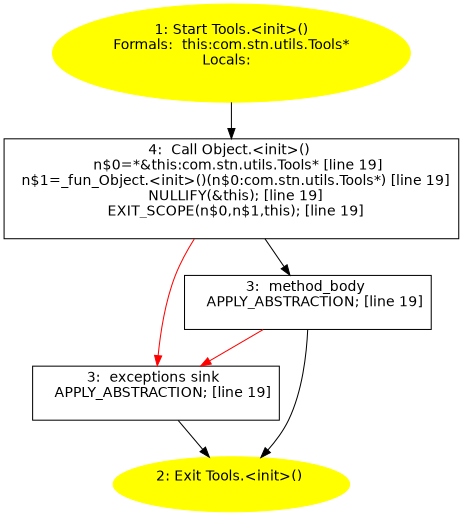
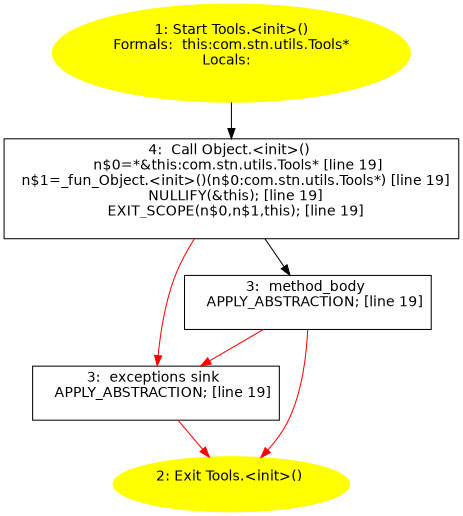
  digraph {
    fontname="DejaVu Sans"
    node [fontname="DejaVu Sans" shape=box]
    edge [fontname="DejaVu Sans"]
    n1 [color=yellow label="1: Start Tools.<init>()\nFormals:  this:com.stn.utils.Tools*\nLocals:  \n  " style=filled shape=""]
    n2 [label="4:  Call Object.<init>() \n   n$0=*&this:com.stn.utils.Tools* [line 19]\n  n$1=_fun_Object.<init>()(n$0:com.stn.utils.Tools*) [line 19]\n  NULLIFY(&this); [line 19]\n  EXIT_SCOPE(n$0,n$1,this); [line 19]\n "]
    n3 [label="3:  exceptions sink \n   APPLY_ABSTRACTION; [line 19]\n "]
    n4 [label="3:  method_body \n   APPLY_ABSTRACTION; [line 19]\n "]
    n5 [color=yellow label="2: Exit Tools.<init>() \n  " style=filled shape=""]
    n1 -> n2
    n2 -> n3 [color=red]
    n2 -> n4
-   n3 -> n5
+   n3 -> n5 [color=red]
    n4 -> n3 [color=red]
-   n4 -> n5
+   n4 -> n5 [color=red]
  }
